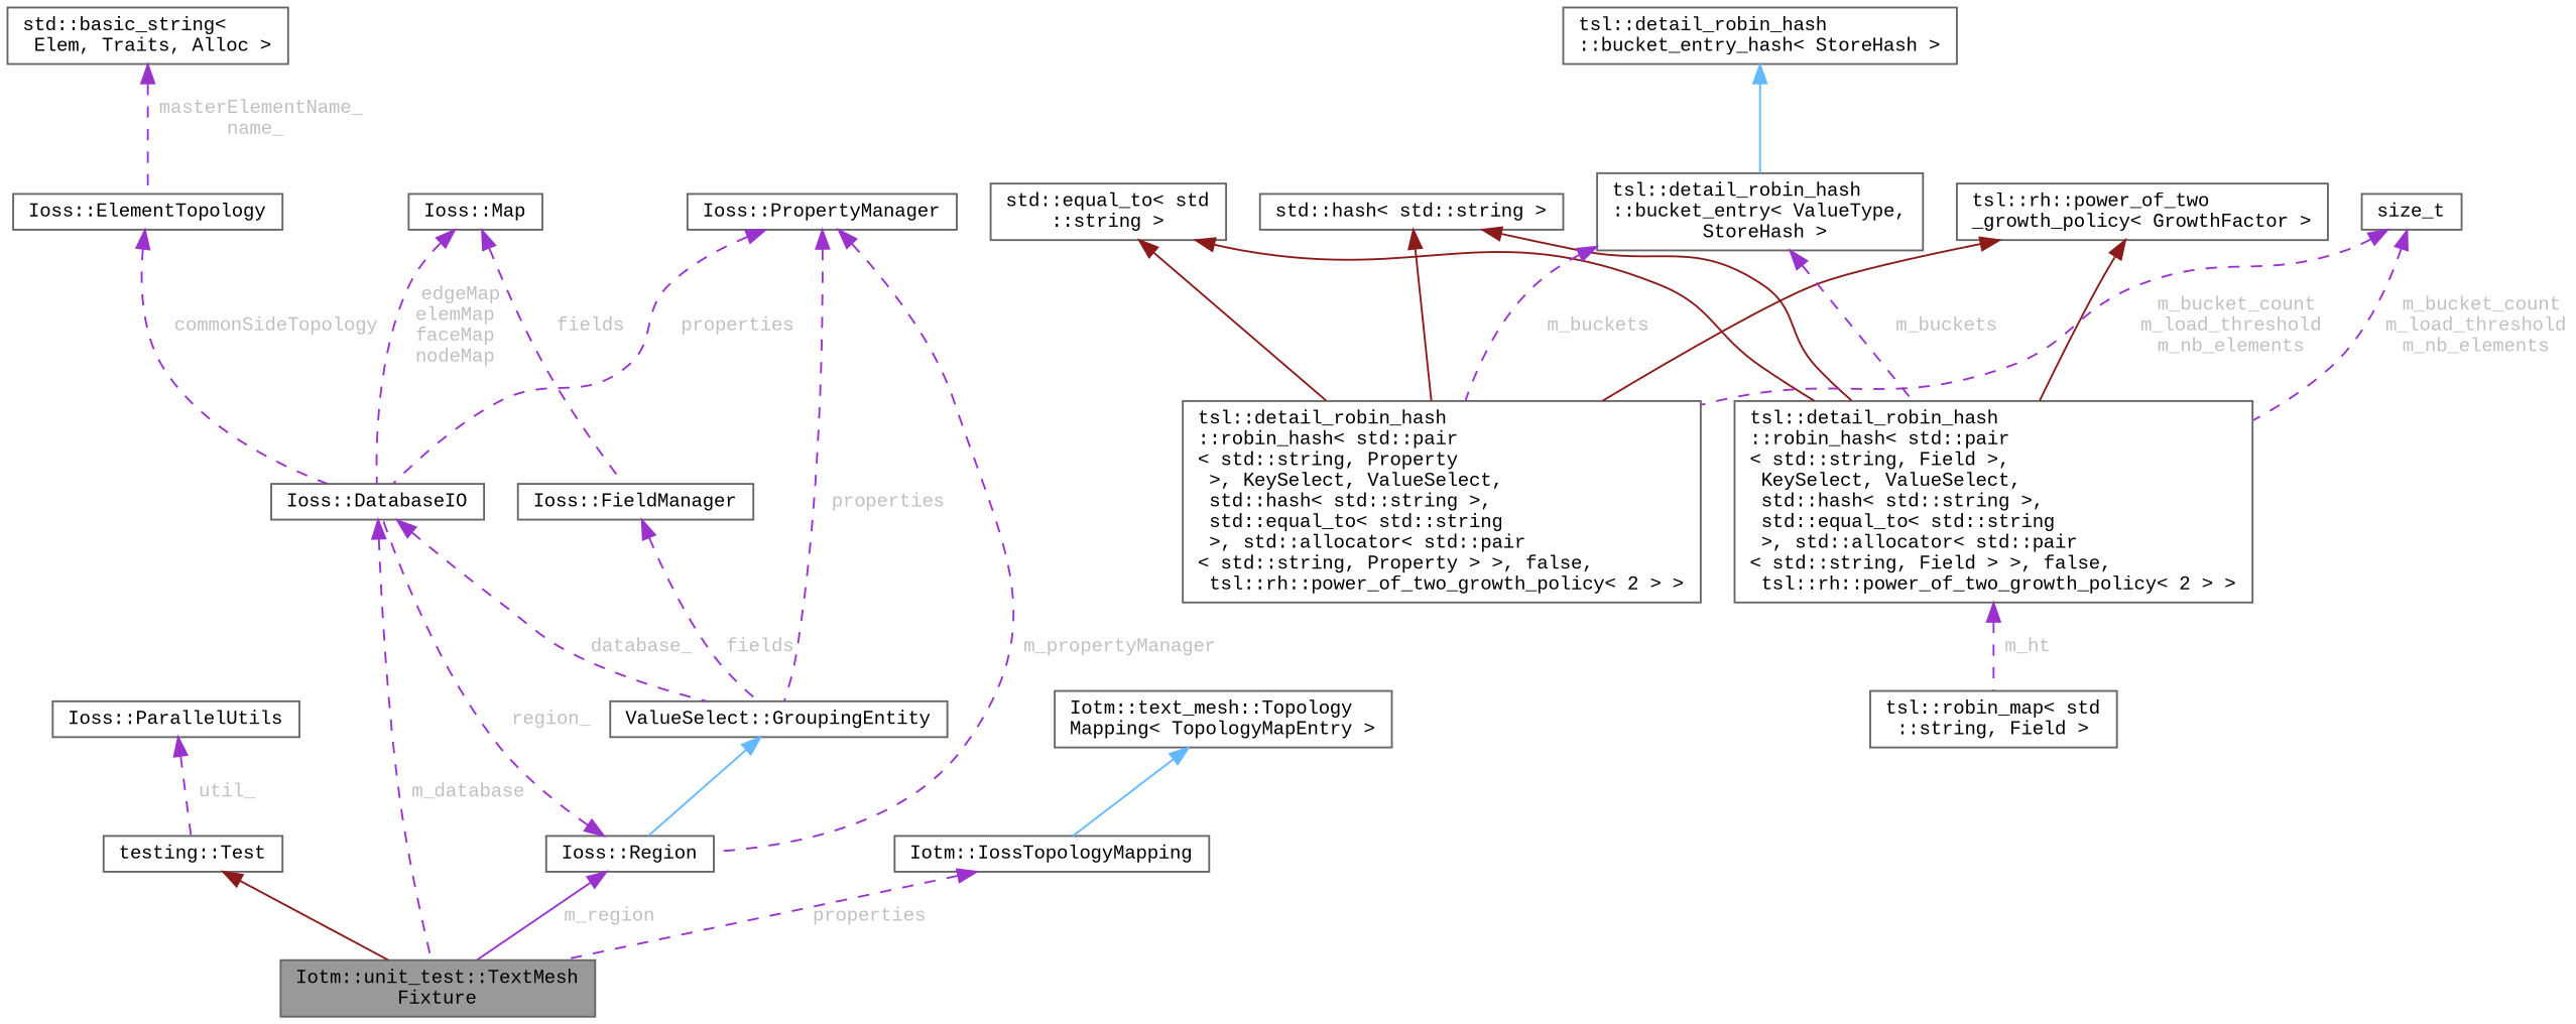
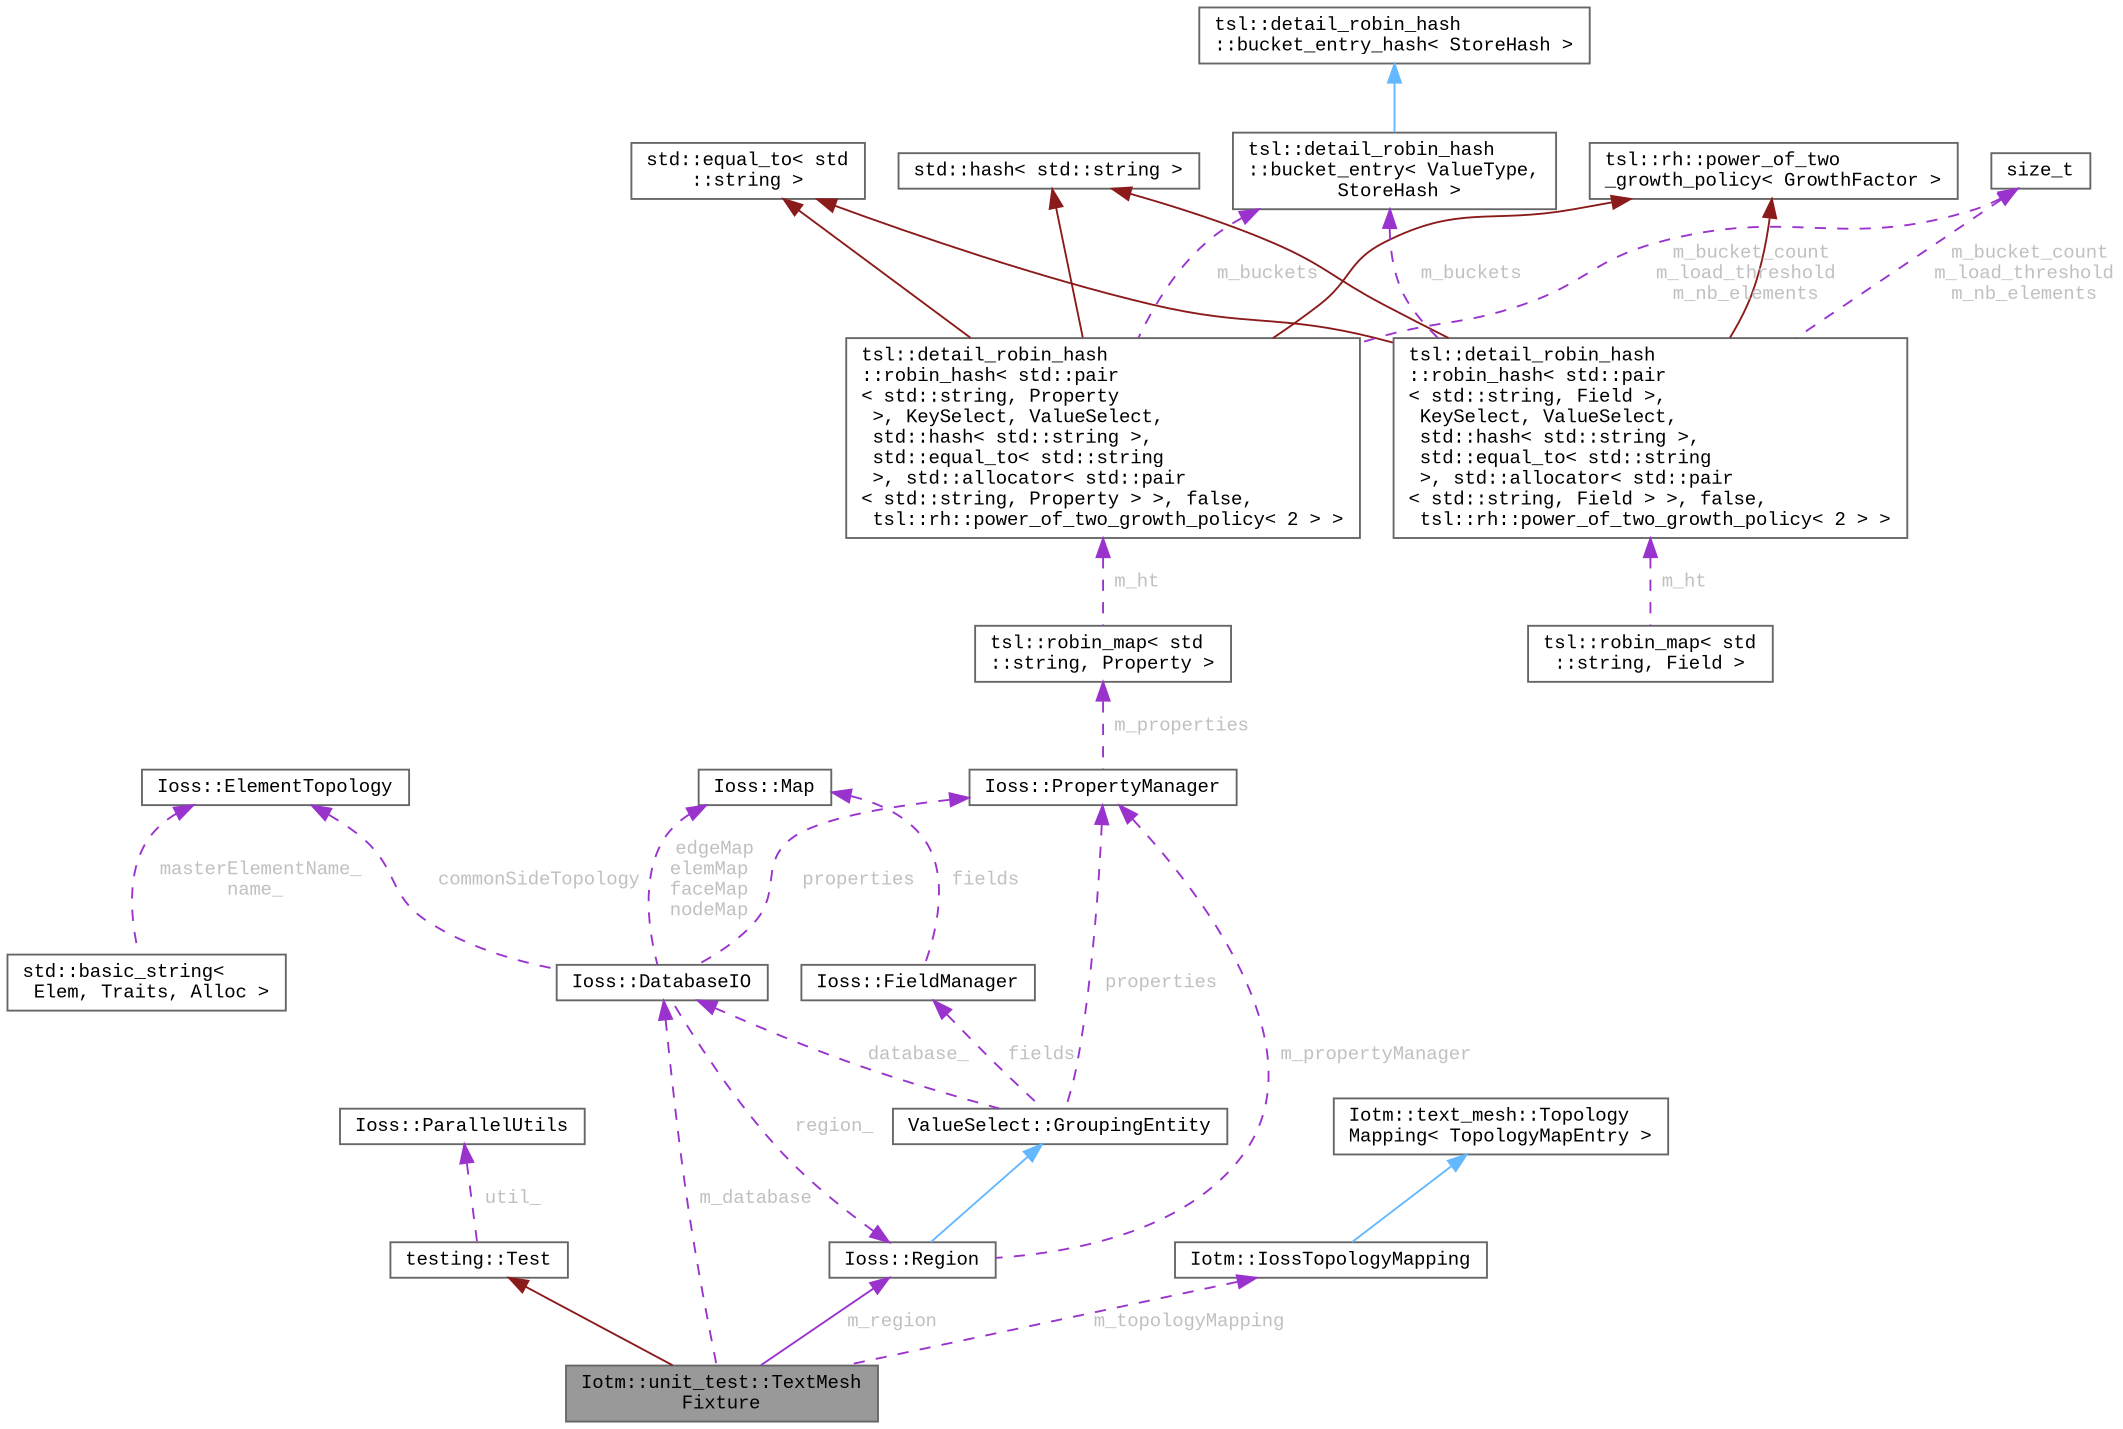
  digraph {
    fontname="Liberation Mono"
    rankdir=TB
    node [color=gray40 fillcolor=white fontname="Liberation Mono" fontsize=10 shape=box style=filled]
    edge [color=darkorchid3 dir=back fontname="Liberation Mono" fontsize=10 labelfontname=Helvetica labelfontsize=10 style=dashed fontcolor=grey]
    n1 [fillcolor=grey60 fontcolor=black height=0.2 label="Iotm::unit_test::TextMesh\lFixture" width=0.4]
    n2 [height=0.2 label="testing::Test" width=0.4]
    n3 [height=0.2 label="Ioss::PropertyManager" width=0.4]
    n4 [height=0.2 label="Ioss::DatabaseIO" width=0.4]
    n5 [height=0.2 label="ValueSelect::GroupingEntity" width=0.4]
    n6 [height=0.2 label="Ioss::Region" width=0.4]
+   n7 [height=0.2 label="tsl::robin_map\< std\l::string, Property \>" width=0.4]
    n8 [height=0.2 label="tsl::detail_robin_hash\l::robin_hash\< std::pair\l\< std::string, Property\l \>, KeySelect, ValueSelect,\l std::hash\< std::string \>,\l std::equal_to\< std::string\l \>, std::allocator\< std::pair\l\< std::string, Property \> \>, false,\l tsl::rh::power_of_two_growth_policy\< 2 \> \>" width=0.4]
    n9 [height=0.2 label="std::hash\< std::string \>" width=0.4]
    n10 [height=0.2 label="tsl::detail_robin_hash\l::robin_hash\< std::pair\l\< std::string, Field \>,\l KeySelect, ValueSelect,\l std::hash\< std::string \>,\l std::equal_to\< std::string\l \>, std::allocator\< std::pair\l\< std::string, Field \> \>, false,\l tsl::rh::power_of_two_growth_policy\< 2 \> \>" width=0.4]
    n11 [height=0.2 label="tsl::robin_map\< std\l::string, Field \>" width=0.4]
    n12 [height=0.2 label="std::equal_to\< std\l::string \>" width=0.4]
    n13 [height=0.2 label="tsl::rh::power_of_two\l_growth_policy\< GrowthFactor \>" width=0.4]
    n14 [height=0.2 label="tsl::detail_robin_hash\l::bucket_entry\< ValueType,\l StoreHash \>" width=0.4]
    n15 [height=0.2 label="tsl::detail_robin_hash\l::bucket_entry_hash\< StoreHash \>" width=0.4]
    n16 [height=0.2 label=size_t width=0.4]
    n17 [height=0.2 label="Ioss::ElementTopology" width=0.4]
    n18 [height=0.2 label="std::basic_string\<\l Elem, Traits, Alloc \>" width=0.4]
    n19 [height=0.2 label="Ioss::Map" width=0.4]
    n20 [height=0.2 label="Ioss::FieldManager" width=0.4]
    n21 [height=0.2 label="Ioss::ParallelUtils" width=0.4]
    n22 [height=0.2 label="Iotm::IossTopologyMapping" width=0.4]
    n23 [height=0.2 label="Iotm::text_mesh::Topology\lMapping\< TopologyMapEntry \>" width=0.4]
    n2 -> n1 [color=firebrick4 style=solid fontcolor=""]
    n3 -> n4 [label=" properties"]
    n3 -> n5 [label=" properties"]
    n3 -> n6 [label=" m_propertyManager"]
    n4 -> n1 [label=" m_database"]
    n4 -> n5 [label=" database_"]
    n5 -> n6 [color=steelblue1 style=solid fontcolor=""]
    n6 -> n1 [label=" m_region" style=solid]
    n6 -> n4 [label=" region_"]
+   n7 -> n3 [label=" m_properties"]
+   n8 -> n7 [label=" m_ht"]
    n9 -> n8 [color=firebrick4 style=solid fontcolor=""]
    n9 -> n10 [color=firebrick4 style=solid fontcolor=""]
    n10 -> n11 [label=" m_ht"]
    n12 -> n8 [color=firebrick4 style=solid fontcolor=""]
    n12 -> n10 [color=firebrick4 style=solid fontcolor=""]
    n13 -> n8 [color=firebrick4 style=solid fontcolor=""]
    n13 -> n10 [color=firebrick4 style=solid fontcolor=""]
    n14 -> n8 [label=" m_buckets"]
    n14 -> n10 [label=" m_buckets"]
    n15 -> n14 [color=steelblue1 style=solid fontcolor=""]
    n16 -> n8 [label=" m_bucket_count\nm_load_threshold\nm_nb_elements"]
    n16 -> n10 [label=" m_bucket_count\nm_load_threshold\nm_nb_elements"]
    n17 -> n4 [label=" commonSideTopology"]
-   n18 -> n17 [label=" masterElementName_\nname_"]
+   n17 -> n18 [label=" masterElementName_\nname_"]
    n19 -> n4 [label=" edgeMap\nelemMap\nfaceMap\nnodeMap"]
    n19 -> n20 [label=" fields"]
    n20 -> n5 [label=" fields"]
    n21 -> n2 [label=" util_"]
-   n22 -> n1 [label=" properties"]
+   n22 -> n1 [label=" m_topologyMapping"]
    n23 -> n22 [color=steelblue1 style=solid fontcolor=""]
  }
